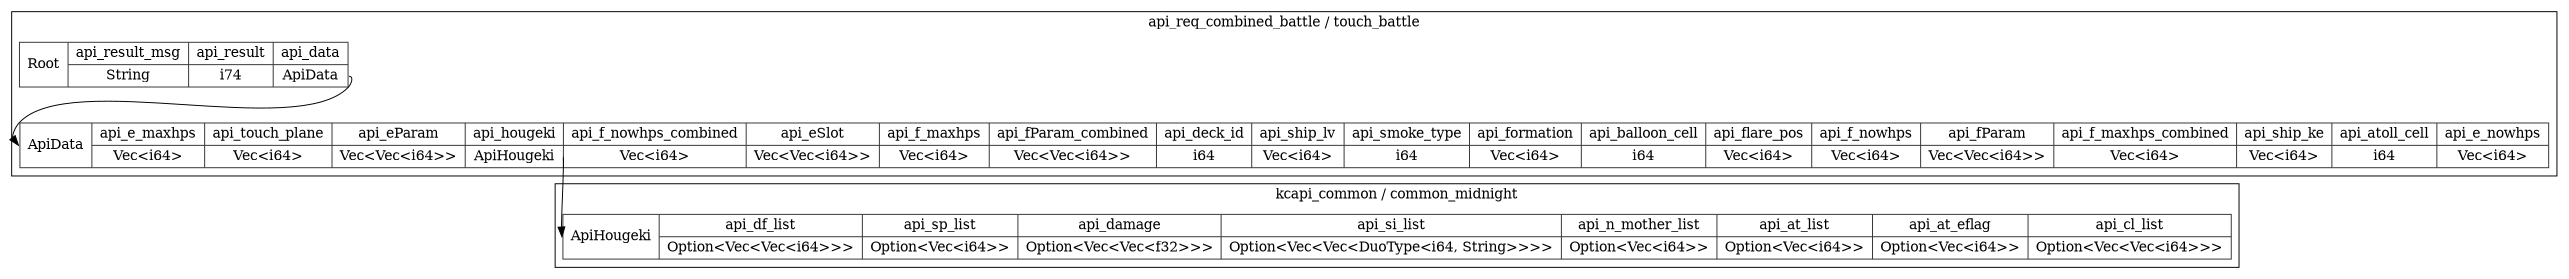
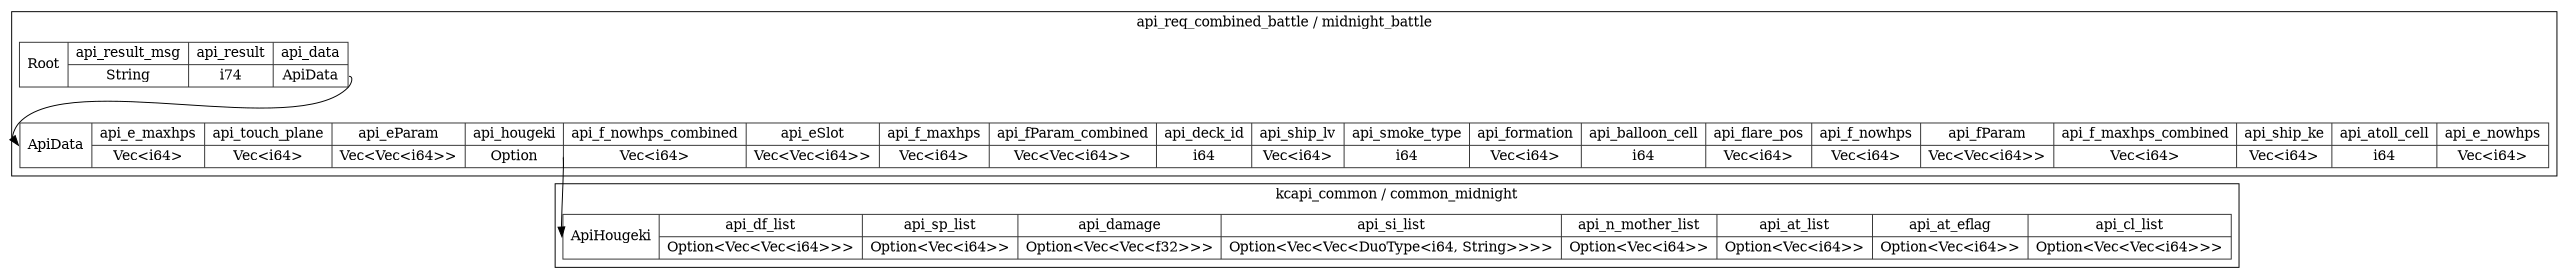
  digraph {
    rankdir=TB
    node [color=gray20 shape=record style=solid]
-   n1 [label="<ApiData> ApiData  | { api_e_maxhps | <api_e_maxhps> Vec\<i64\> } | { api_touch_plane | <api_touch_plane> Vec\<i64\> } | { api_eParam | <api_eParam> Vec\<Vec\<i64\>\> } | { api_hougeki | <api_hougeki> ApiHougeki } | { api_f_nowhps_combined | <api_f_nowhps_combined> Vec\<i64\> } | { api_eSlot | <api_eSlot> Vec\<Vec\<i64\>\> } | { api_f_maxhps | <api_f_maxhps> Vec\<i64\> } | { api_fParam_combined | <api_fParam_combined> Vec\<Vec\<i64\>\> } | { api_deck_id | <api_deck_id> i64 } | { api_ship_lv | <api_ship_lv> Vec\<i64\> } | { api_smoke_type | <api_smoke_type> i64 } | { api_formation | <api_formation> Vec\<i64\> } | { api_balloon_cell | <api_balloon_cell> i64 } | { api_flare_pos | <api_flare_pos> Vec\<i64\> } | { api_f_nowhps | <api_f_nowhps> Vec\<i64\> } | { api_fParam | <api_fParam> Vec\<Vec\<i64\>\> } | { api_f_maxhps_combined | <api_f_maxhps_combined> Vec\<i64\> } | { api_ship_ke | <api_ship_ke> Vec\<i64\> } | { api_atoll_cell | <api_atoll_cell> i64 } | { api_e_nowhps | <api_e_nowhps> Vec\<i64\> }"]
+   n1 [label="<ApiData> ApiData  | { api_e_maxhps | <api_e_maxhps> Vec\<i64\> } | { api_touch_plane | <api_touch_plane> Vec\<i64\> } | { api_eParam | <api_eParam> Vec\<Vec\<i64\>\> } | { api_hougeki | <api_hougeki> Option } | { api_f_nowhps_combined | <api_f_nowhps_combined> Vec\<i64\> } | { api_eSlot | <api_eSlot> Vec\<Vec\<i64\>\> } | { api_f_maxhps | <api_f_maxhps> Vec\<i64\> } | { api_fParam_combined | <api_fParam_combined> Vec\<Vec\<i64\>\> } | { api_deck_id | <api_deck_id> i64 } | { api_ship_lv | <api_ship_lv> Vec\<i64\> } | { api_smoke_type | <api_smoke_type> i64 } | { api_formation | <api_formation> Vec\<i64\> } | { api_balloon_cell | <api_balloon_cell> i64 } | { api_flare_pos | <api_flare_pos> Vec\<i64\> } | { api_f_nowhps | <api_f_nowhps> Vec\<i64\> } | { api_fParam | <api_fParam> Vec\<Vec\<i64\>\> } | { api_f_maxhps_combined | <api_f_maxhps_combined> Vec\<i64\> } | { api_ship_ke | <api_ship_ke> Vec\<i64\> } | { api_atoll_cell | <api_atoll_cell> i64 } | { api_e_nowhps | <api_e_nowhps> Vec\<i64\> }"]
    n2 [label="<Root> Root  | { api_result_msg | <api_result_msg> String } | { api_result | <api_result> i74 } | { api_data | <api_data> ApiData }"]
    n3 [label="<ApiHougeki> ApiHougeki  | { api_df_list | <api_df_list> Option\<Vec\<Vec\<i64\>\>\> } | { api_sp_list | <api_sp_list> Option\<Vec\<i64\>\> } | { api_damage | <api_damage> Option\<Vec\<Vec\<f32\>\>\> } | { api_si_list | <api_si_list> Option\<Vec\<Vec\<DuoType\<i64, String\>\>\>\> } | { api_n_mother_list | <api_n_mother_list> Option\<Vec\<i64\>\> } | { api_at_list | <api_at_list> Option\<Vec\<i64\>\> } | { api_at_eflag | <api_at_eflag> Option\<Vec\<i64\>\> } | { api_cl_list | <api_cl_list> Option\<Vec\<Vec\<i64\>\>\> }"]
    subgraph cluster_1 {
-     label="api_req_combined_battle / touch_battle"
+     label="api_req_combined_battle / midnight_battle"
      n1
      n2
    }
    subgraph cluster_2 {
      label="kcapi_common / common_midnight"
      n3
    }
    n1 -> n3 [headport="ApiHougeki:w" tailport="api_hougeki:e"]
    n2 -> n1 [headport="ApiData:w" tailport="api_data:e"]
  }
